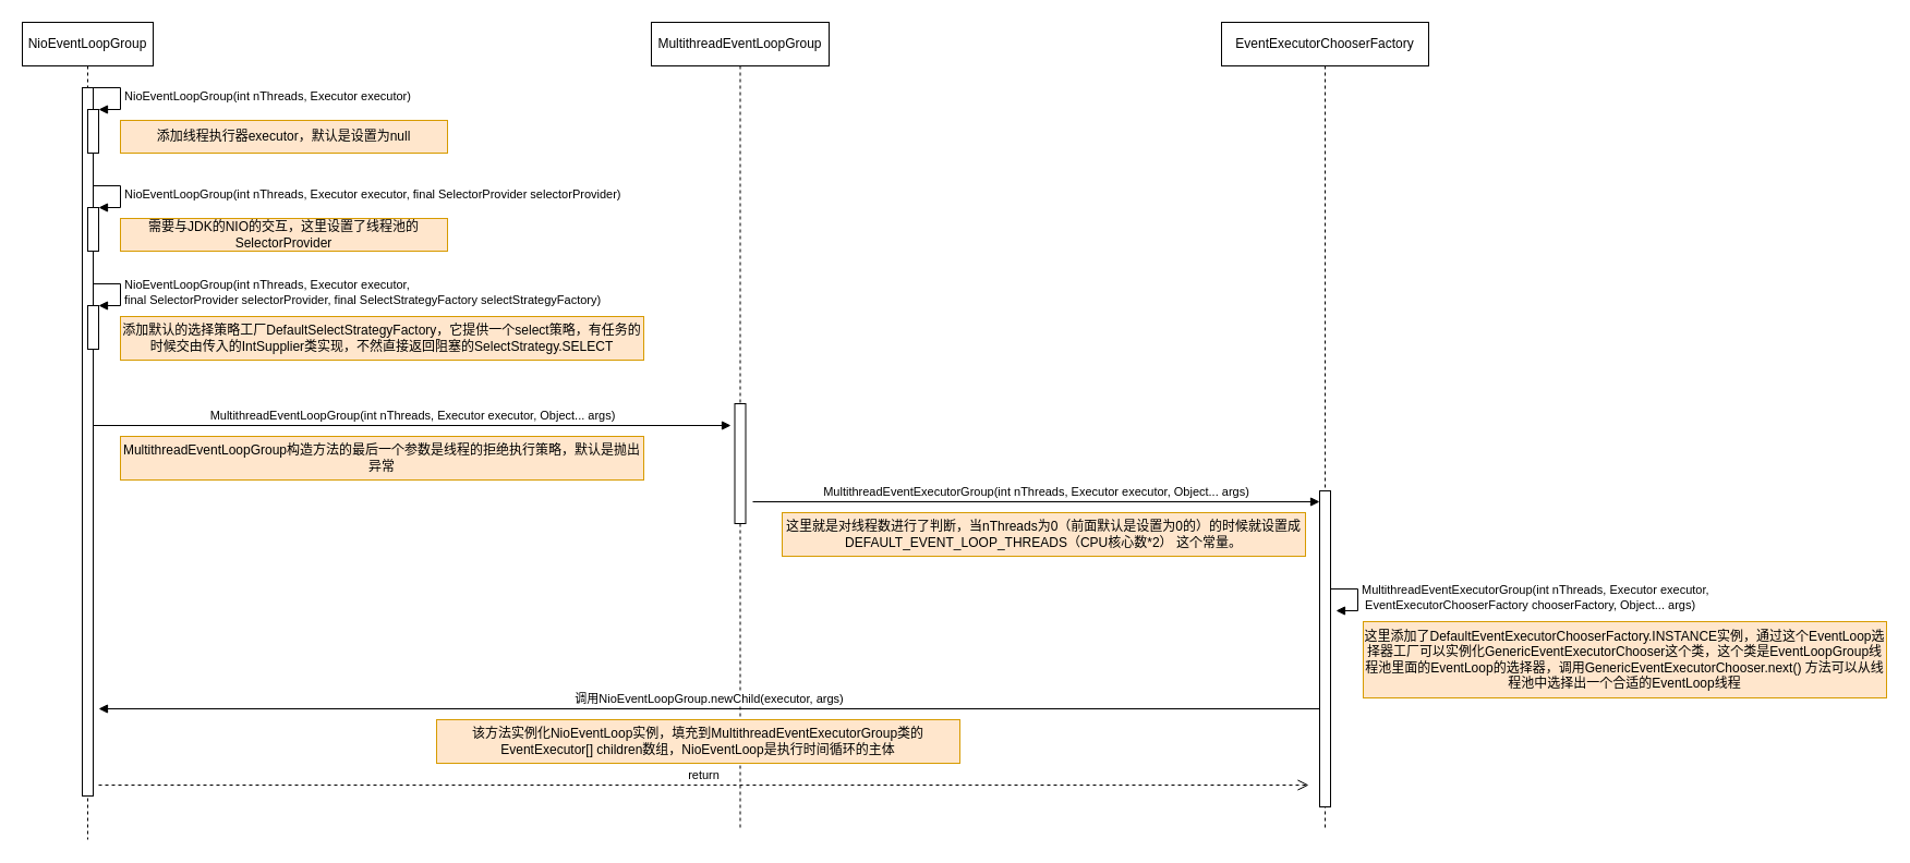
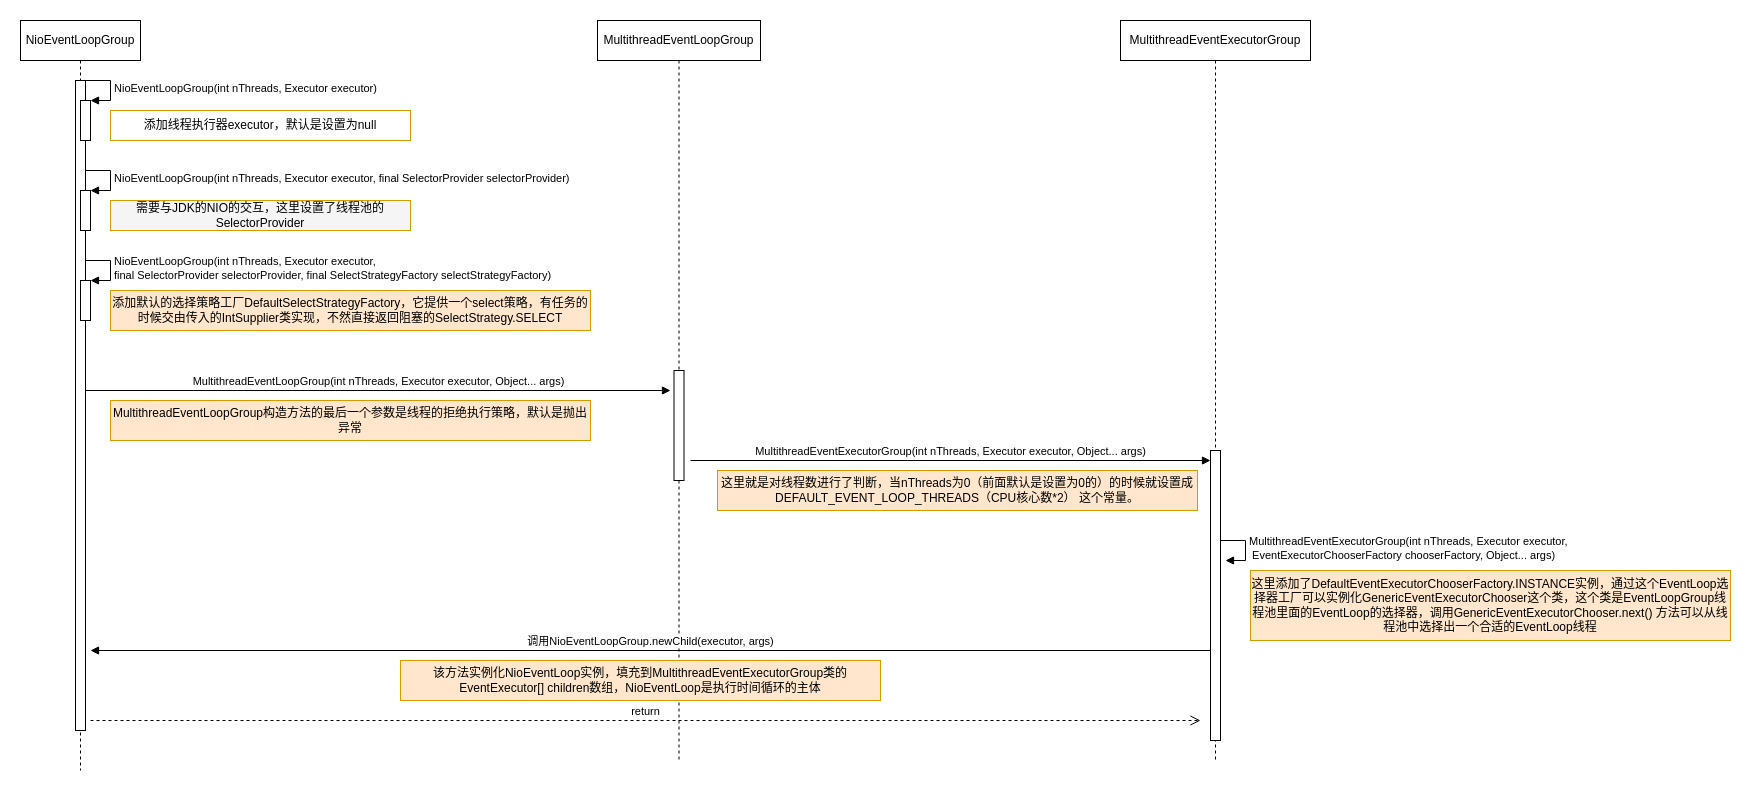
  <mxCell id="0" />
  <mxCell id="1" parent="0" />
  <mxCell id="2" value="NioEventLoopGroup" style="shape=umlLifeline;perimeter=lifelinePerimeter;whiteSpace=wrap;html=1;container=1;collapsible=0;recursiveResize=0;outlineConnect=0;" vertex="1" parent="1"><mxGeometry x="20" y="20" width="120" height="750" as="geometry" /></mxCell>
  <mxCell id="3" value="" style="html=1;points=[];perimeter=orthogonalPerimeter;" vertex="1" parent="2"><mxGeometry x="55" y="60" width="10" height="650" as="geometry" /></mxCell>
  <mxCell id="4" value="&lt;span style=&quot;font-size: 11px&quot;&gt;MultithreadEventLoopGroup(int nThreads, Executor executor, Object... args)&lt;/span&gt;" style="html=1;verticalAlign=bottom;endArrow=block;" edge="1" parent="2"><mxGeometry width="80" relative="1" as="geometry"><mxPoint x="65" y="370" as="sourcePoint" /><mxPoint x="650" y="370" as="targetPoint" /></mxGeometry></mxCell>
  <mxCell id="5" value="" style="html=1;points=[];perimeter=orthogonalPerimeter;" vertex="1" parent="1"><mxGeometry x="80" y="100" width="10" height="40" as="geometry" /></mxCell>
  <mxCell id="6" value="NioEventLoopGroup(int nThreads, Executor executor)" style="edgeStyle=orthogonalEdgeStyle;html=1;align=left;spacingLeft=2;endArrow=block;rounded=0;entryX=1;entryY=0;" edge="1" target="5" parent="1"><mxGeometry relative="1" as="geometry"><mxPoint x="85" y="80" as="sourcePoint" /><Array as="points"><mxPoint x="110" y="80" /></Array></mxGeometry></mxCell>
- <mxCell id="7" value="添加线程执行器executor，默认是设置为null" style="rounded=0;whiteSpace=wrap;html=1;fillColor=#ffe6cc;strokeColor=#d79b00;" vertex="1" parent="1"><mxGeometry x="110" y="110" width="300" height="30" as="geometry" /></mxCell>
+ <mxCell id="7" value="添加线程执行器executor，默认是设置为null" style="rounded=0;whiteSpace=wrap;html=1;fillColor=#ffffff;strokeColor=#d79b00;" vertex="1" parent="1"><mxGeometry x="110" y="110" width="300" height="30" as="geometry" /></mxCell>
  <mxCell id="8" value="" style="html=1;points=[];perimeter=orthogonalPerimeter;" vertex="1" parent="1"><mxGeometry x="80" y="190" width="10" height="40" as="geometry" /></mxCell>
  <mxCell id="9" value="NioEventLoopGroup(int nThreads, Executor executor, final SelectorProvider selectorProvider)" style="edgeStyle=orthogonalEdgeStyle;html=1;align=left;spacingLeft=2;endArrow=block;rounded=0;entryX=1;entryY=0;" edge="1" target="8" parent="1"><mxGeometry relative="1" as="geometry"><mxPoint x="85" y="170" as="sourcePoint" /><Array as="points"><mxPoint x="110" y="170" /></Array></mxGeometry></mxCell>
- <mxCell id="10" value="需要与JDK的NIO的交互，这里设置了线程池的SelectorProvider" style="rounded=0;whiteSpace=wrap;html=1;fillColor=#ffe6cc;strokeColor=#d79b00;" vertex="1" parent="1"><mxGeometry x="110" y="200" width="300" height="30" as="geometry" /></mxCell>
+ <mxCell id="10" value="需要与JDK的NIO的交互，这里设置了线程池的SelectorProvider" style="rounded=0;whiteSpace=wrap;html=1;fillColor=#f5f5f5;strokeColor=#d79b00;" vertex="1" parent="1"><mxGeometry x="110" y="200" width="300" height="30" as="geometry" /></mxCell>
  <mxCell id="11" value="" style="html=1;points=[];perimeter=orthogonalPerimeter;" vertex="1" parent="1"><mxGeometry x="80" y="280" width="10" height="40" as="geometry" /></mxCell>
  <mxCell id="12" value="NioEventLoopGroup(int nThreads, Executor executor, &lt;br&gt;final SelectorProvider selectorProvider, final SelectStrategyFactory selectStrategyFactory)" style="edgeStyle=orthogonalEdgeStyle;html=1;align=left;spacingLeft=2;endArrow=block;rounded=0;entryX=1;entryY=0;" edge="1" target="11" parent="1"><mxGeometry relative="1" as="geometry"><mxPoint x="85" y="260" as="sourcePoint" /><Array as="points"><mxPoint x="110" y="260" /></Array></mxGeometry></mxCell>
  <mxCell id="13" value="添加默认的选择策略工厂DefaultSelectStrategyFactory，它提供一个select策略，有任务的时候交由传入的IntSupplier类实现，不然直接返回阻塞的SelectStrategy.SELECT" style="rounded=0;whiteSpace=wrap;html=1;fillColor=#ffe6cc;strokeColor=#d79b00;" vertex="1" parent="1"><mxGeometry x="110" y="290" width="480" height="40" as="geometry" /></mxCell>
  <mxCell id="14" value="MultithreadEventLoopGroup" style="shape=umlLifeline;perimeter=lifelinePerimeter;whiteSpace=wrap;html=1;container=1;collapsible=0;recursiveResize=0;outlineConnect=0;" vertex="1" parent="1"><mxGeometry x="597" y="20" width="163" height="740" as="geometry" /></mxCell>
  <mxCell id="15" value="" style="html=1;points=[];perimeter=orthogonalPerimeter;" vertex="1" parent="14"><mxGeometry x="76.5" y="350" width="10" height="110" as="geometry" /></mxCell>
  <mxCell id="16" value="这里就是对线程数进行了判断，当nThreads为0（前面默认是设置为0的）的时候就设置成DEFAULT_EVENT_LOOP_THREADS（CPU核心数*2） 这个常量。" style="rounded=0;whiteSpace=wrap;html=1;fillColor=#ffe6cc;strokeColor=#d79b00;" vertex="1" parent="1"><mxGeometry x="717" y="470" width="480" height="40" as="geometry" /></mxCell>
  <mxCell id="17" value="MultithreadEventLoopGroup构造方法的最后一个参数是线程的拒绝执行策略，默认是抛出异常" style="rounded=0;whiteSpace=wrap;html=1;fillColor=#ffe6cc;strokeColor=#d79b00;" vertex="1" parent="1"><mxGeometry x="110" y="400" width="480" height="40" as="geometry" /></mxCell>
- <mxCell id="18" value="EventExecutorChooserFactory" style="shape=umlLifeline;perimeter=lifelinePerimeter;whiteSpace=wrap;html=1;container=1;collapsible=0;recursiveResize=0;outlineConnect=0;" vertex="1" parent="1"><mxGeometry x="1120" y="20" width="190" height="740" as="geometry" /></mxCell>
+ <mxCell id="18" value="MultithreadEventExecutorGroup" style="shape=umlLifeline;perimeter=lifelinePerimeter;whiteSpace=wrap;html=1;container=1;collapsible=0;recursiveResize=0;outlineConnect=0;" vertex="1" parent="1"><mxGeometry x="1120" y="20" width="190" height="740" as="geometry" /></mxCell>
  <mxCell id="19" value="" style="html=1;points=[];perimeter=orthogonalPerimeter;" vertex="1" parent="18"><mxGeometry x="90" y="430" width="10" height="290" as="geometry" /></mxCell>
  <mxCell id="20" value="MultithreadEventExecutorGroup(int nThreads, Executor executor,&lt;br&gt;&amp;nbsp;EventExecutorChooserFactory chooserFactory, Object... args)" style="edgeStyle=orthogonalEdgeStyle;html=1;align=left;spacingLeft=2;endArrow=block;rounded=0;entryX=1;entryY=0;" edge="1" parent="18"><mxGeometry relative="1" as="geometry"><mxPoint x="100" y="520" as="sourcePoint" /><Array as="points"><mxPoint x="125" y="520" /><mxPoint x="125" y="540" /></Array><mxPoint x="105" y="540" as="targetPoint" /></mxGeometry></mxCell>
  <mxCell id="21" value="MultithreadEventExecutorGroup(int nThreads, Executor executor, Object... args)" style="html=1;verticalAlign=bottom;endArrow=block;" edge="1" parent="1"><mxGeometry width="80" relative="1" as="geometry"><mxPoint x="690" y="460" as="sourcePoint" /><mxPoint x="1210" y="460" as="targetPoint" /></mxGeometry></mxCell>
  <mxCell id="22" value="这里添加了DefaultEventExecutorChooserFactory.INSTANCE实例，通过这个EventLoop选择器工厂可以实例化GenericEventExecutorChooser这个类，这个类是EventLoopGroup线程池里面的EventLoop的选择器，调用GenericEventExecutorChooser.next() 方法可以从线程池中选择出一个合适的EventLoop线程" style="rounded=0;whiteSpace=wrap;html=1;fillColor=#ffe6cc;strokeColor=#d79b00;" vertex="1" parent="1"><mxGeometry x="1250" y="570" width="480" height="70" as="geometry" /></mxCell>
  <mxCell id="23" value="调用NioEventLoopGroup.newChild(executor, args)" style="html=1;verticalAlign=bottom;endArrow=block;" edge="1" parent="1"><mxGeometry width="80" relative="1" as="geometry"><mxPoint x="1210" y="650" as="sourcePoint" /><mxPoint x="90" y="650" as="targetPoint" /></mxGeometry></mxCell>
  <mxCell id="24" value="该方法实例化NioEventLoop实例，填充到MultithreadEventExecutorGroup类的EventExecutor[] children数组，NioEventLoop是执行时间循环的主体" style="rounded=0;whiteSpace=wrap;html=1;fillColor=#ffe6cc;strokeColor=#d79b00;" vertex="1" parent="1"><mxGeometry x="400" y="660" width="480" height="40" as="geometry" /></mxCell>
  <mxCell id="25" value="return" style="html=1;verticalAlign=bottom;endArrow=open;dashed=1;endSize=8;" edge="1" parent="1"><mxGeometry relative="1" as="geometry"><mxPoint x="90" y="720" as="sourcePoint" /><mxPoint x="1200" y="720" as="targetPoint" /></mxGeometry></mxCell>
